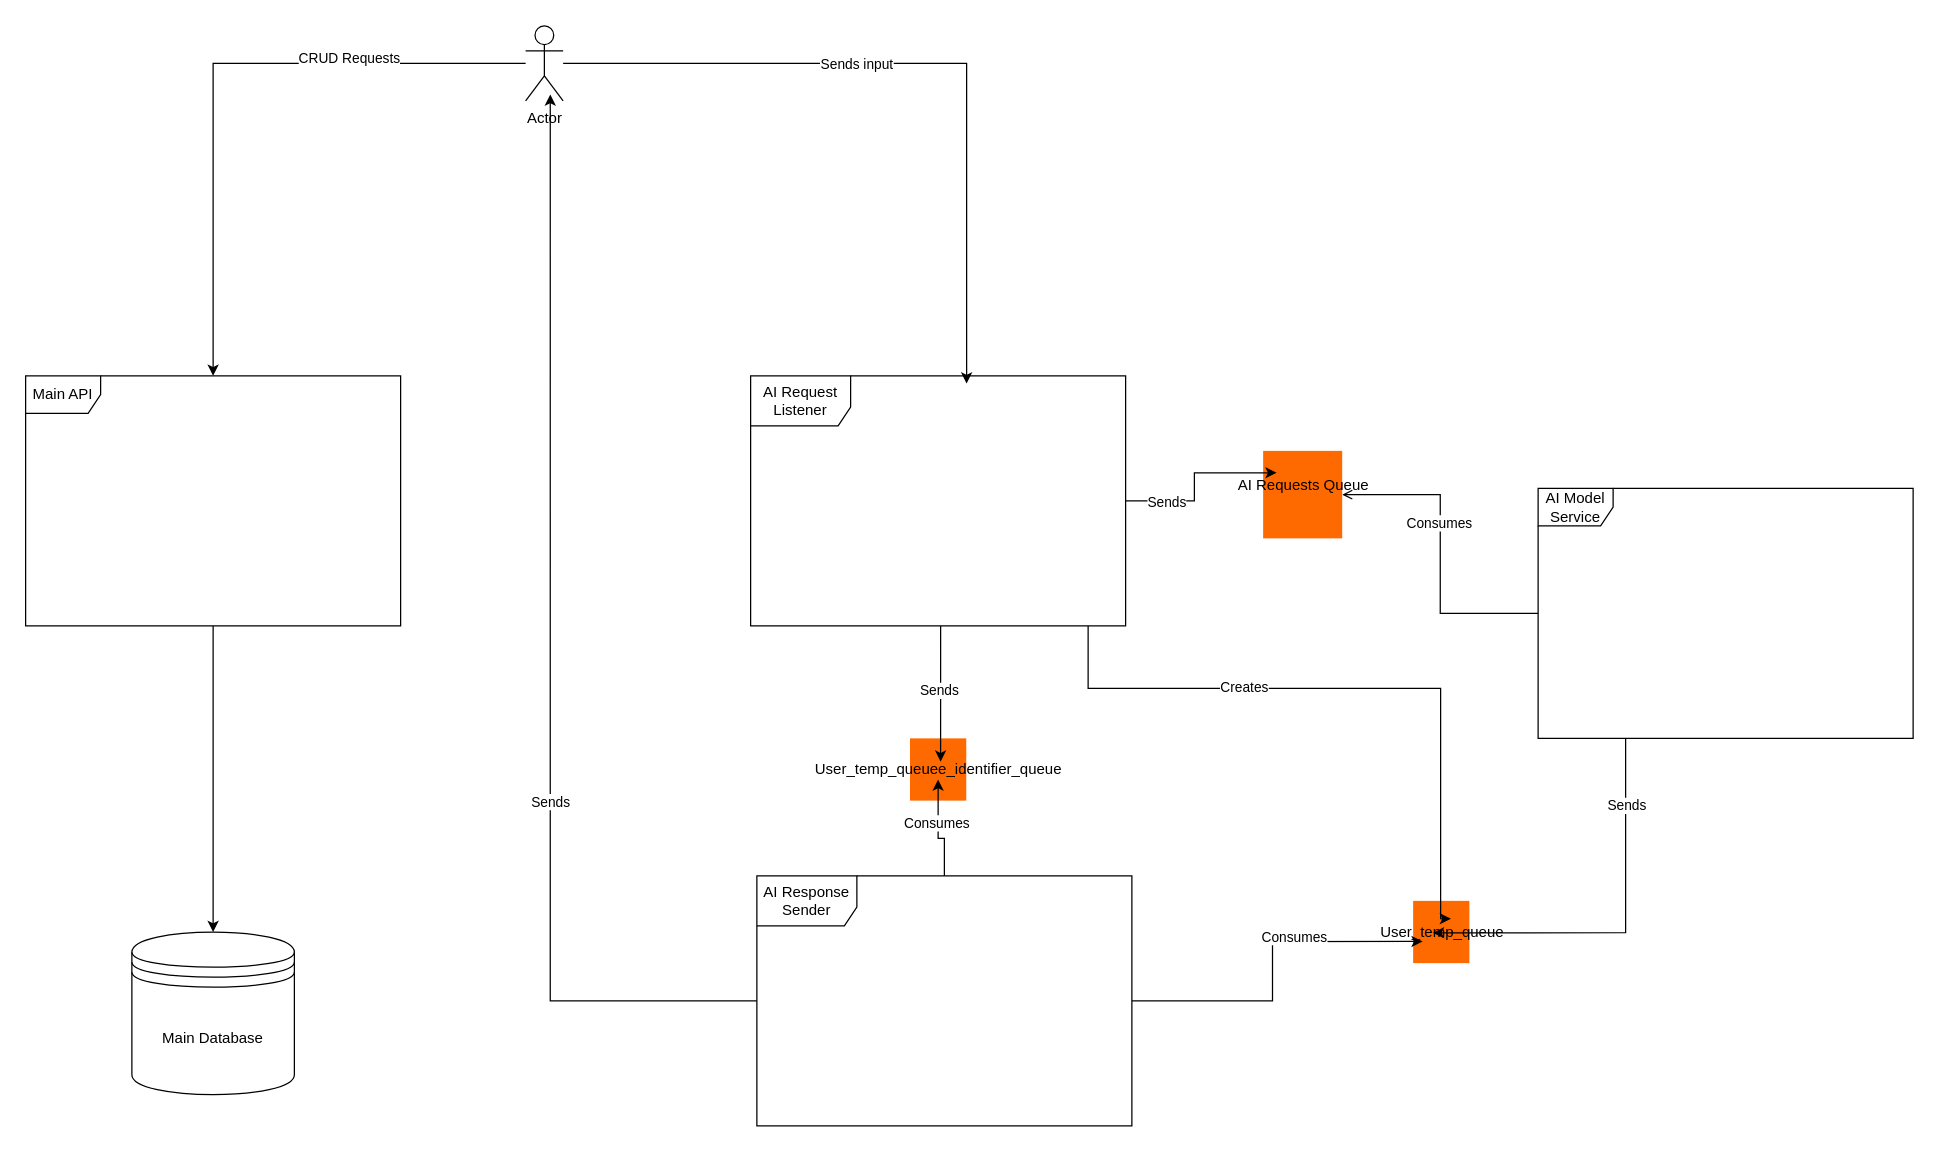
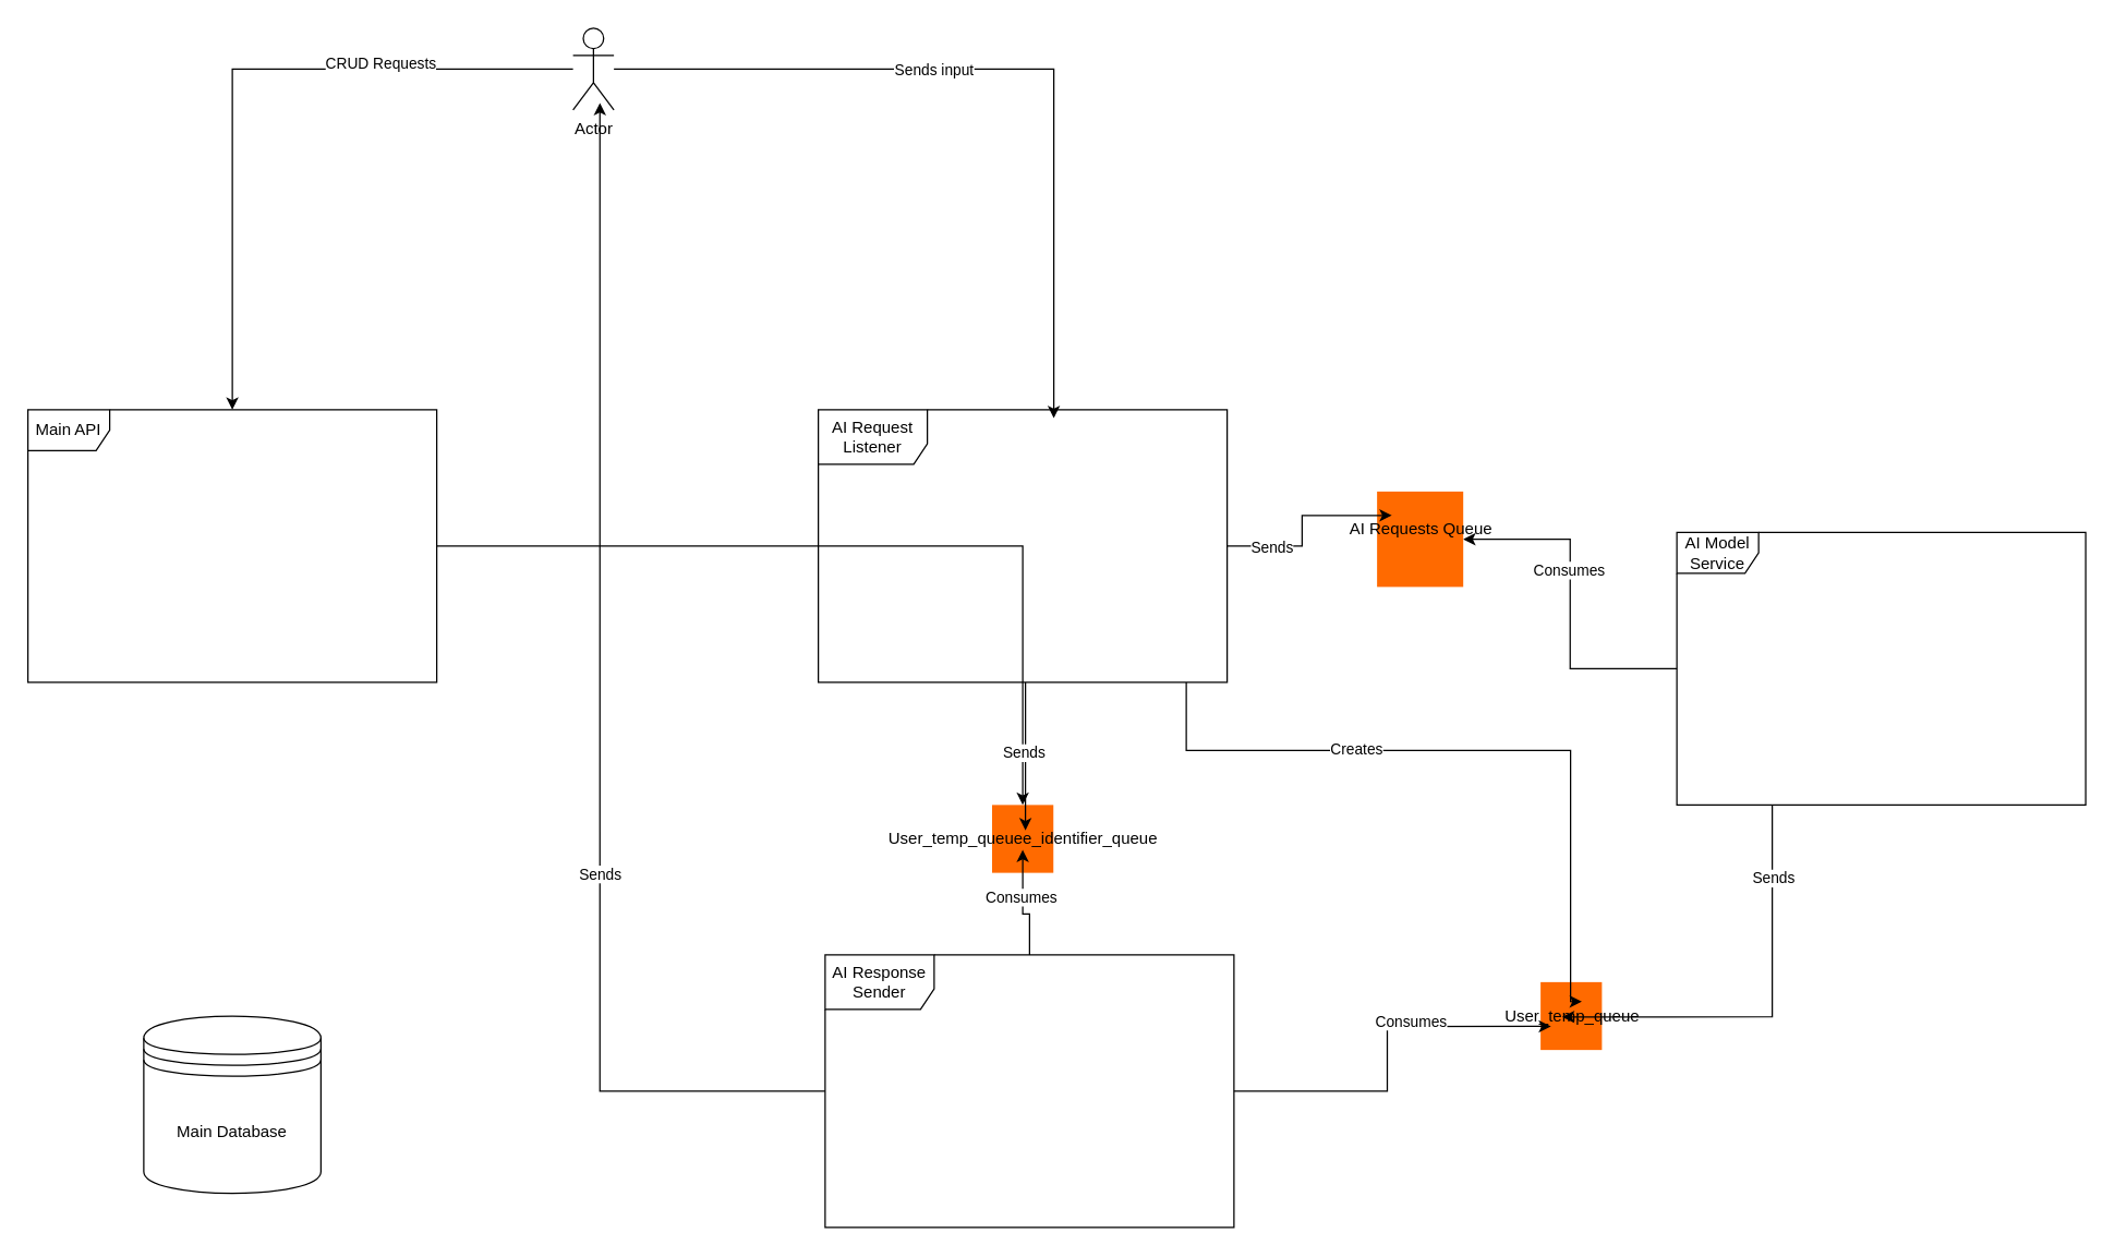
  <mxCell id="0" />
  <mxCell id="1" parent="0" />
  <mxCell id="2" value="Main Database" style="shape=datastore;whiteSpace=wrap;html=1;" parent="1" vertex="1"><mxGeometry x="105" y="745" width="130" height="130" as="geometry" /></mxCell>
- <mxCell id="3" style="edgeStyle=orthogonalEdgeStyle;rounded=0;orthogonalLoop=1;jettySize=auto;html=1;" edge="1" parent="1" source="4" target="2"><mxGeometry relative="1" as="geometry" /></mxCell>
+ <mxCell id="3" style="edgeStyle=orthogonalEdgeStyle;rounded=0;orthogonalLoop=1;jettySize=auto;html=1;" edge="1" parent="1" source="4" target="18"><mxGeometry relative="1" as="geometry" /></mxCell>
  <mxCell id="4" value="Main API" style="shape=umlFrame;whiteSpace=wrap;html=1;pointerEvents=0;" vertex="1" parent="1"><mxGeometry x="20" y="300" width="300" height="200" as="geometry" /></mxCell>
  <mxCell id="5" value="AI Request Listener" style="shape=umlFrame;whiteSpace=wrap;html=1;pointerEvents=0;width=80;height=40;" vertex="1" parent="1"><mxGeometry x="600" y="300" width="300" height="200" as="geometry" /></mxCell>
  <mxCell id="6" value="AI Response Sender" style="shape=umlFrame;whiteSpace=wrap;html=1;pointerEvents=0;width=80;height=40;" vertex="1" parent="1"><mxGeometry x="605" y="700" width="300" height="200" as="geometry" /></mxCell>
- <mxCell id="7" style="edgeStyle=orthogonalEdgeStyle;rounded=0;orthogonalLoop=1;jettySize=auto;html=1;endArrow=open;" edge="1" parent="1" source="9" target="17"><mxGeometry relative="1" as="geometry" /></mxCell>
+ <mxCell id="7" style="edgeStyle=orthogonalEdgeStyle;rounded=0;orthogonalLoop=1;jettySize=auto;html=1;" edge="1" parent="1" source="9" target="17"><mxGeometry relative="1" as="geometry" /></mxCell>
  <mxCell id="8" value="Consumes" style="edgeLabel;html=1;align=center;verticalAlign=middle;resizable=0;points=[];" vertex="1" connectable="0" parent="7"><mxGeometry x="0.197" y="1" relative="1" as="geometry"><mxPoint as="offset" /></mxGeometry></mxCell>
  <mxCell id="9" value="AI Model Service" style="shape=umlFrame;whiteSpace=wrap;html=1;pointerEvents=0;" vertex="1" parent="1"><mxGeometry x="1230" y="390" width="300" height="200" as="geometry" /></mxCell>
  <mxCell id="10" style="edgeStyle=orthogonalEdgeStyle;rounded=0;orthogonalLoop=1;jettySize=auto;html=1;" edge="1" parent="1" source="12" target="4"><mxGeometry relative="1" as="geometry" /></mxCell>
  <mxCell id="11" value="CRUD Requests" style="edgeLabel;html=1;align=center;verticalAlign=middle;resizable=0;points=[];" vertex="1" connectable="0" parent="10"><mxGeometry x="-0.43" y="-5" relative="1" as="geometry"><mxPoint x="1" as="offset" /></mxGeometry></mxCell>
  <mxCell id="12" value="Actor" style="shape=umlActor;verticalLabelPosition=bottom;verticalAlign=top;html=1;" vertex="1" parent="1"><mxGeometry x="420" y="20" width="30" height="60" as="geometry" /></mxCell>
  <mxCell id="13" style="edgeStyle=orthogonalEdgeStyle;rounded=0;orthogonalLoop=1;jettySize=auto;html=1;entryX=0.576;entryY=0.031;entryDx=0;entryDy=0;entryPerimeter=0;" edge="1" parent="1" source="12" target="5"><mxGeometry relative="1" as="geometry" /></mxCell>
  <mxCell id="14" value="Sends input" style="edgeLabel;html=1;align=center;verticalAlign=middle;resizable=0;points=[];" vertex="1" connectable="0" parent="13"><mxGeometry x="-0.193" relative="1" as="geometry"><mxPoint as="offset" /></mxGeometry></mxCell>
  <mxCell id="15" style="edgeStyle=orthogonalEdgeStyle;rounded=0;orthogonalLoop=1;jettySize=auto;html=1;entryX=0.657;entryY=0.915;entryDx=0;entryDy=0;entryPerimeter=0;" edge="1" parent="1" source="6" target="12"><mxGeometry relative="1" as="geometry" /></mxCell>
  <mxCell id="16" value="Sends" style="edgeLabel;html=1;align=center;verticalAlign=middle;resizable=0;points=[];" vertex="1" connectable="0" parent="15"><mxGeometry x="-0.269" relative="1" as="geometry"><mxPoint as="offset" /></mxGeometry></mxCell>
  <mxCell id="17" value="AI Requests Queue&lt;div&gt;&lt;br&gt;&lt;/div&gt;" style="points=[];aspect=fixed;html=1;align=center;shadow=0;dashed=0;fillColor=#FF6A00;strokeColor=none;shape=mxgraph.alibaba_cloud.mq_message_queue;" vertex="1" parent="1"><mxGeometry x="1010" y="360" width="63.25" height="70" as="geometry" /></mxCell>
  <mxCell id="18" value="User_temp_queuee_identifier_queue" style="points=[];aspect=fixed;html=1;align=center;shadow=0;dashed=0;fillColor=#FF6A00;strokeColor=none;shape=mxgraph.alibaba_cloud.mq_message_queue;" vertex="1" parent="1"><mxGeometry x="727.5" y="590" width="45" height="49.8" as="geometry" /></mxCell>
  <mxCell id="19" value="User_temp_queue" style="points=[];aspect=fixed;html=1;align=center;shadow=0;dashed=0;fillColor=#FF6A00;strokeColor=none;shape=mxgraph.alibaba_cloud.mq_message_queue;" vertex="1" parent="1"><mxGeometry x="1130" y="720" width="45" height="49.8" as="geometry" /></mxCell>
  <mxCell id="20" style="edgeStyle=orthogonalEdgeStyle;rounded=0;orthogonalLoop=1;jettySize=auto;html=1;entryX=0.171;entryY=0.25;entryDx=0;entryDy=0;entryPerimeter=0;" edge="1" parent="1" source="5" target="17"><mxGeometry relative="1" as="geometry" /></mxCell>
  <mxCell id="21" value="Sends" style="edgeLabel;html=1;align=center;verticalAlign=middle;resizable=0;points=[];" vertex="1" connectable="0" parent="20"><mxGeometry x="-0.279" relative="1" as="geometry"><mxPoint x="-20" as="offset" /></mxGeometry></mxCell>
  <mxCell id="22" style="edgeStyle=orthogonalEdgeStyle;rounded=0;orthogonalLoop=1;jettySize=auto;html=1;entryX=0.544;entryY=0.374;entryDx=0;entryDy=0;entryPerimeter=0;" edge="1" parent="1" source="5" target="18"><mxGeometry relative="1" as="geometry"><Array as="points"><mxPoint x="752" y="520" /><mxPoint x="752" y="520" /></Array></mxGeometry></mxCell>
  <mxCell id="23" value="Sends" style="edgeLabel;html=1;align=center;verticalAlign=middle;resizable=0;points=[];" vertex="1" connectable="0" parent="22"><mxGeometry x="-0.039" y="-1" relative="1" as="geometry"><mxPoint as="offset" /></mxGeometry></mxCell>
  <mxCell id="24" style="edgeStyle=orthogonalEdgeStyle;rounded=0;orthogonalLoop=1;jettySize=auto;html=1;entryX=0.351;entryY=0.513;entryDx=0;entryDy=0;entryPerimeter=0;" edge="1" parent="1" source="9" target="19"><mxGeometry relative="1" as="geometry"><Array as="points"><mxPoint x="1300" y="745" /></Array></mxGeometry></mxCell>
  <mxCell id="25" value="Sends" style="edgeLabel;html=1;align=center;verticalAlign=middle;resizable=0;points=[];" vertex="1" connectable="0" parent="24"><mxGeometry x="-0.66" relative="1" as="geometry"><mxPoint as="offset" /></mxGeometry></mxCell>
  <mxCell id="26" style="edgeStyle=orthogonalEdgeStyle;rounded=0;orthogonalLoop=1;jettySize=auto;html=1;entryX=0.673;entryY=0.288;entryDx=0;entryDy=0;entryPerimeter=0;" edge="1" parent="1" source="5" target="19"><mxGeometry relative="1" as="geometry"><Array as="points"><mxPoint x="870" y="550" /><mxPoint x="1152" y="550" /><mxPoint x="1152" y="734" /></Array></mxGeometry></mxCell>
  <mxCell id="27" value="Creates" style="edgeLabel;html=1;align=center;verticalAlign=middle;resizable=0;points=[];" vertex="1" connectable="0" parent="26"><mxGeometry x="-0.337" y="2" relative="1" as="geometry"><mxPoint as="offset" /></mxGeometry></mxCell>
  <mxCell id="28" style="edgeStyle=orthogonalEdgeStyle;rounded=0;orthogonalLoop=1;jettySize=auto;html=1;entryX=0.5;entryY=0.661;entryDx=0;entryDy=0;entryPerimeter=0;" edge="1" parent="1" source="6" target="18"><mxGeometry relative="1" as="geometry" /></mxCell>
  <mxCell id="29" value="Consumes" style="edgeLabel;html=1;align=center;verticalAlign=middle;resizable=0;points=[];" vertex="1" connectable="0" parent="28"><mxGeometry x="0.167" y="2" relative="1" as="geometry"><mxPoint as="offset" /></mxGeometry></mxCell>
  <mxCell id="30" style="edgeStyle=orthogonalEdgeStyle;rounded=0;orthogonalLoop=1;jettySize=auto;html=1;entryX=0.17;entryY=0.652;entryDx=0;entryDy=0;entryPerimeter=0;" edge="1" parent="1" source="6" target="19"><mxGeometry relative="1" as="geometry" /></mxCell>
  <mxCell id="31" value="Consumes" style="edgeLabel;html=1;align=center;verticalAlign=middle;resizable=0;points=[];" vertex="1" connectable="0" parent="30"><mxGeometry x="0.267" y="4" relative="1" as="geometry"><mxPoint as="offset" /></mxGeometry></mxCell>
